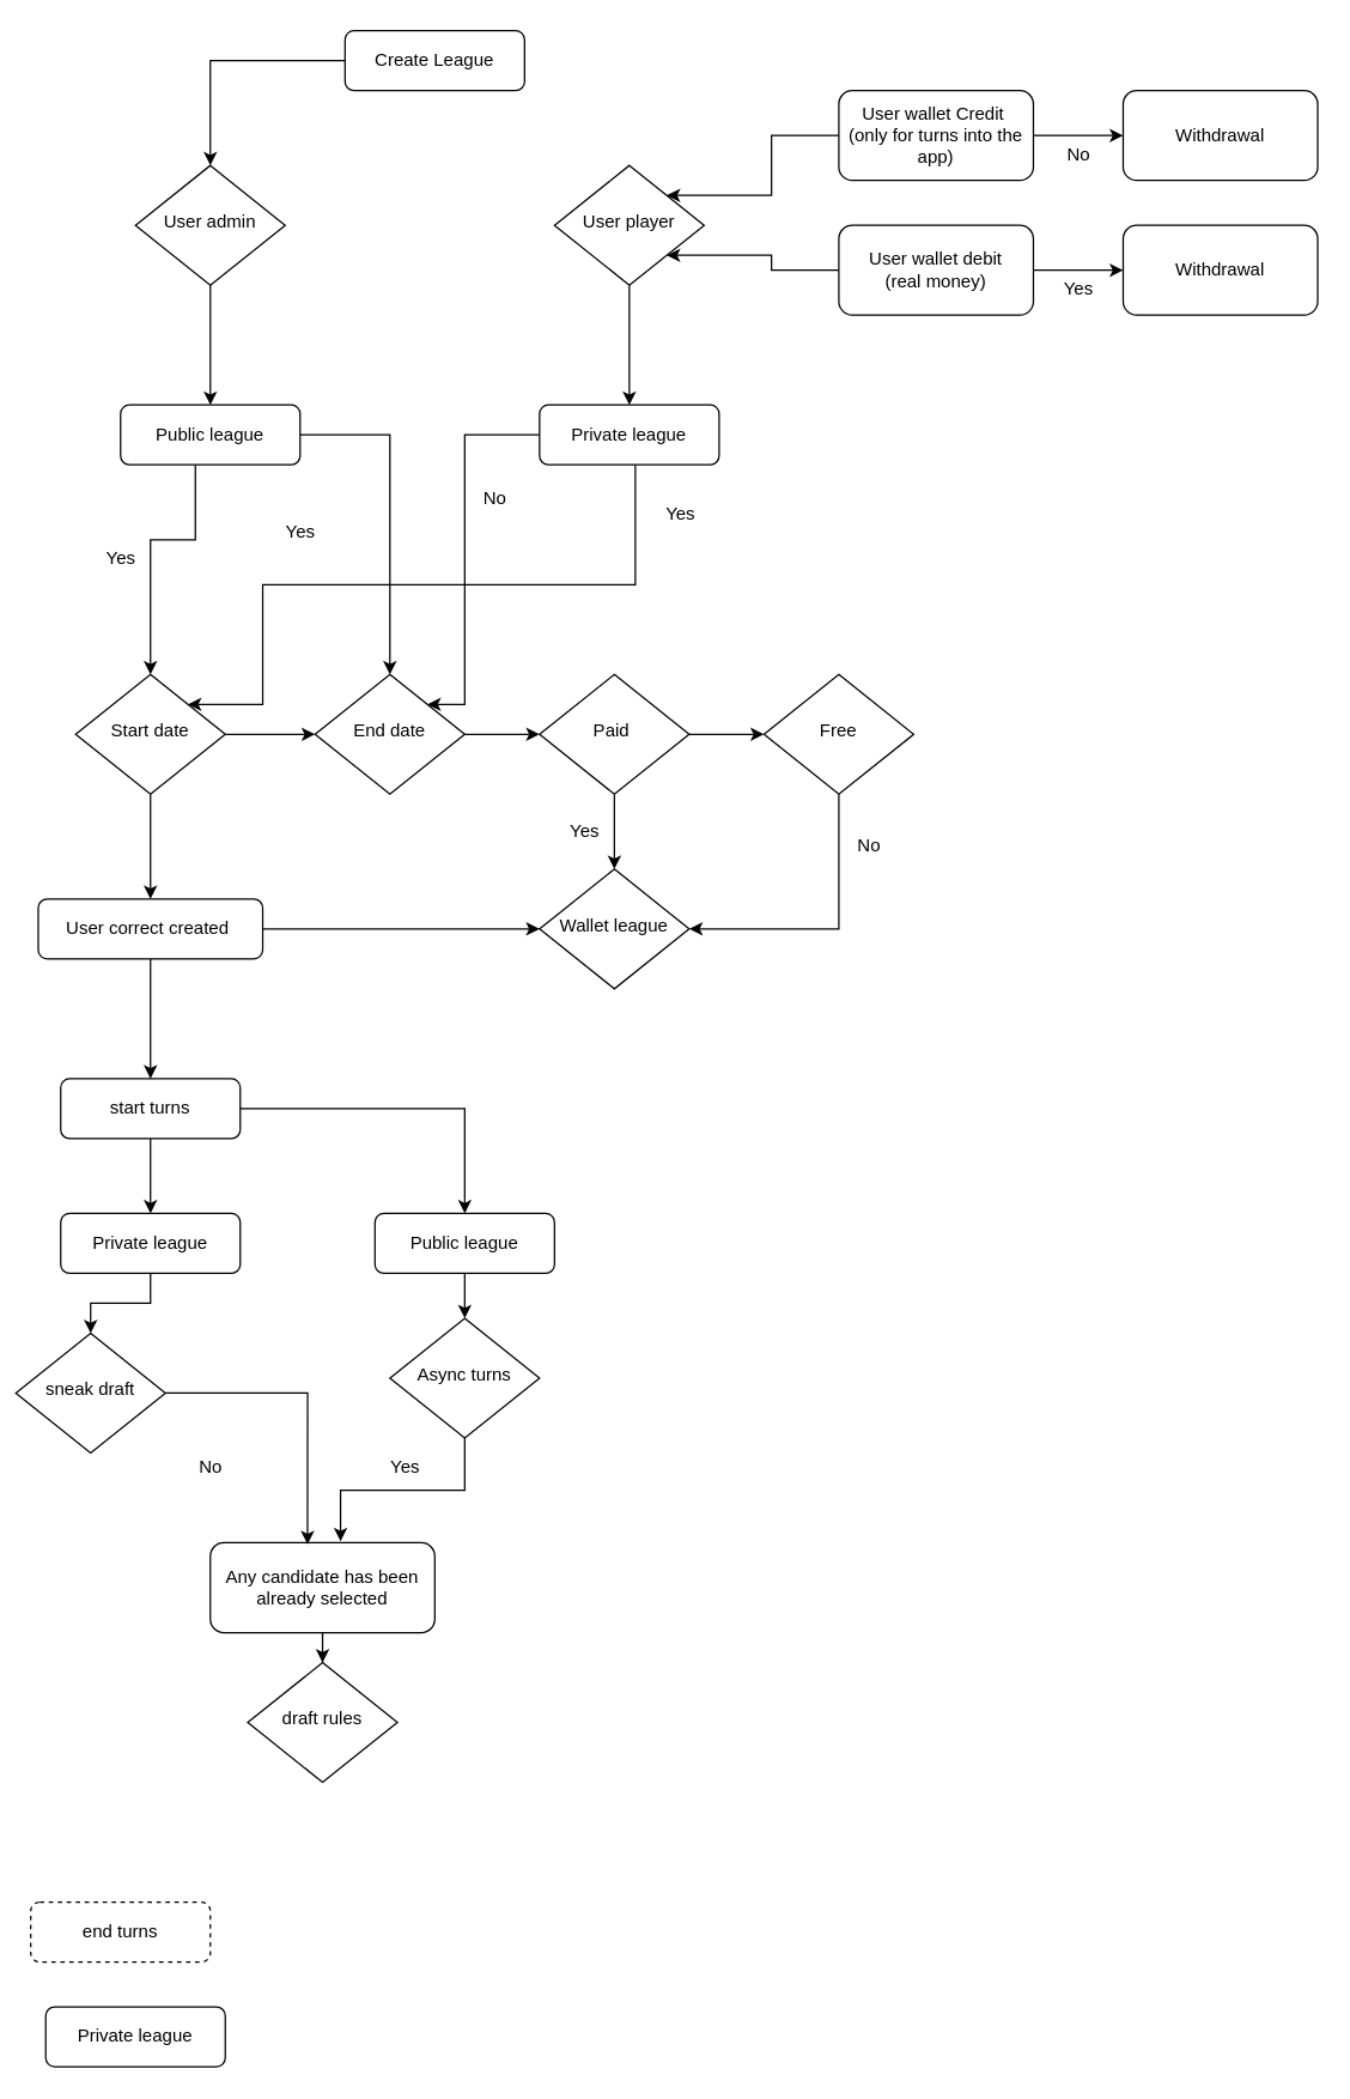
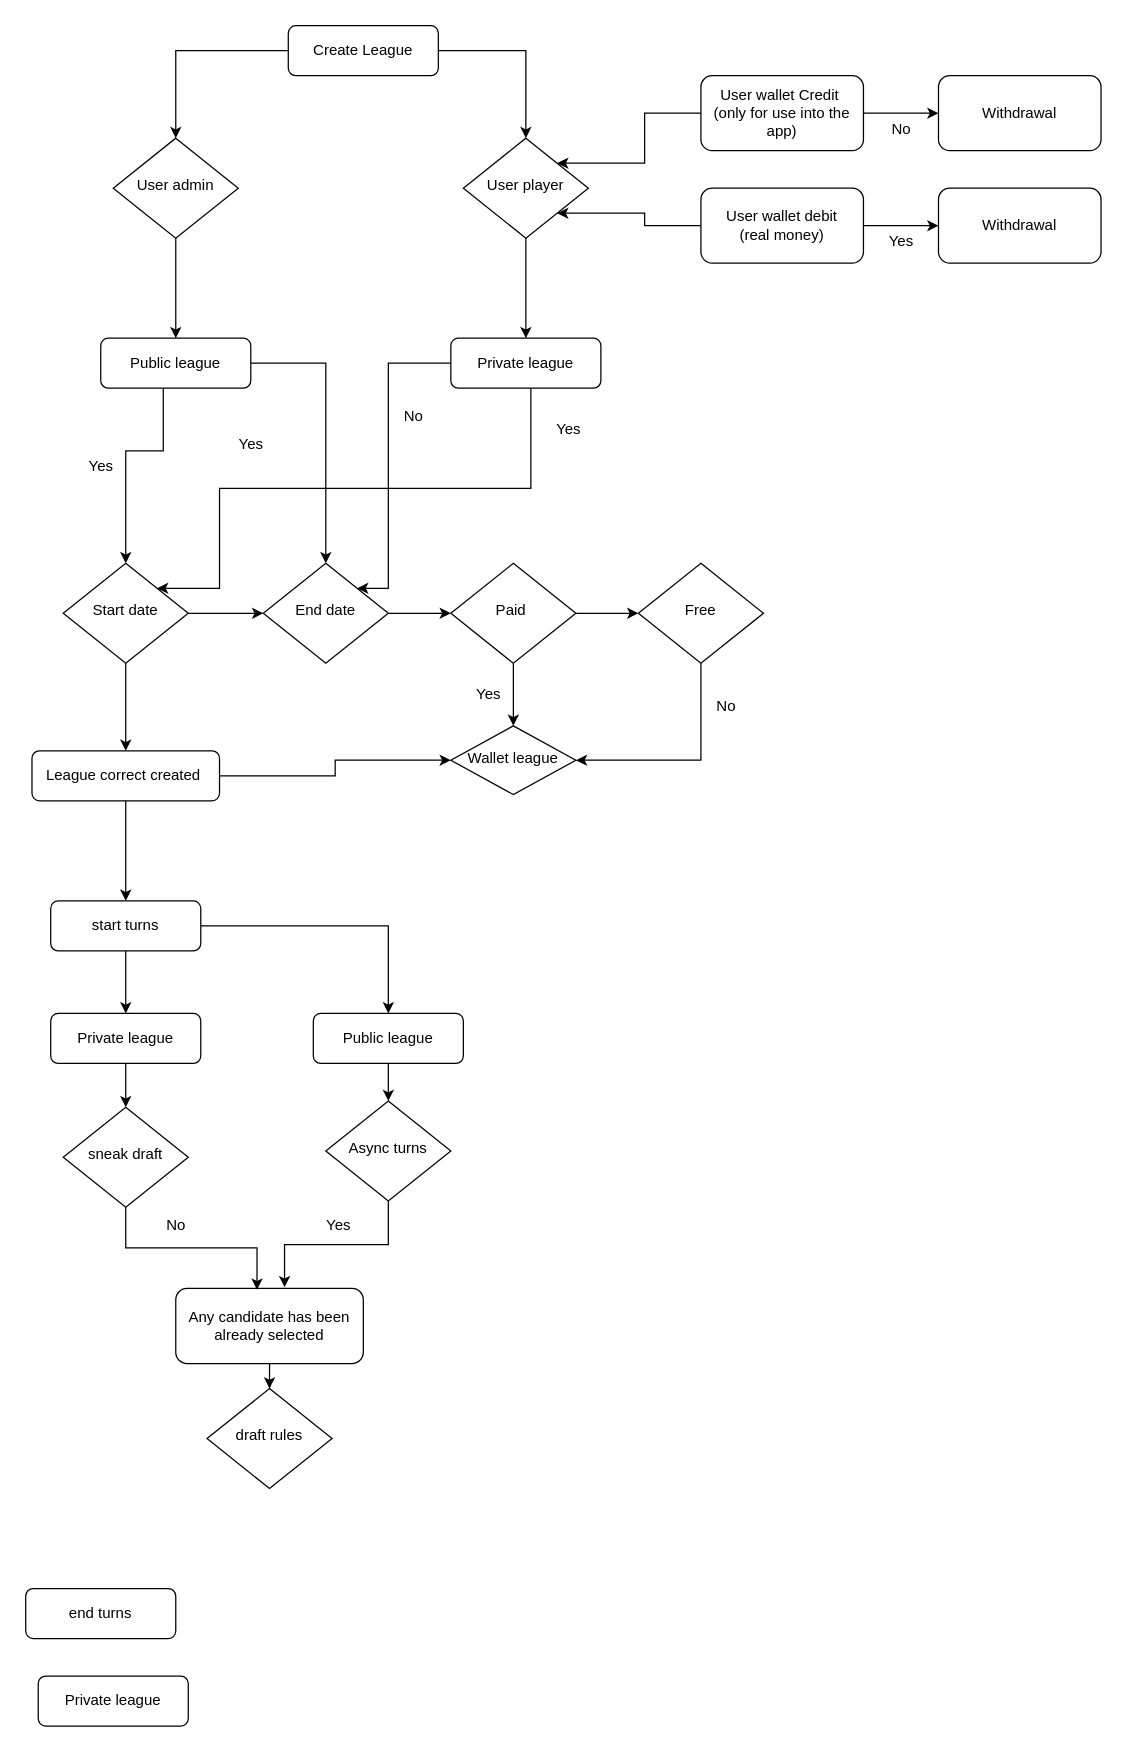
  <mxCell id="0" />
  <mxCell id="1" parent="0" />
  <mxCell id="2" style="edgeStyle=orthogonalEdgeStyle;rounded=0;orthogonalLoop=1;jettySize=auto;html=1;entryX=0.5;entryY=0;entryDx=0;entryDy=0;" parent="1" source="4" target="24" edge="1"><mxGeometry relative="1" as="geometry" /></mxCell>
+ <mxCell id="3" style="edgeStyle=orthogonalEdgeStyle;rounded=0;orthogonalLoop=1;jettySize=auto;html=1;entryX=0.5;entryY=0;entryDx=0;entryDy=0;" parent="1" source="4" target="22" edge="1"><mxGeometry relative="1" as="geometry" /></mxCell>
  <mxCell id="4" value="Create League" style="rounded=1;whiteSpace=wrap;html=1;fontSize=12;glass=0;strokeWidth=1;shadow=0;" parent="1" vertex="1"><mxGeometry x="230" y="20" width="120" height="40" as="geometry" /></mxCell>
  <mxCell id="5" style="edgeStyle=orthogonalEdgeStyle;rounded=0;orthogonalLoop=1;jettySize=auto;html=1;" edge="1" parent="1" source="7" target="15"><mxGeometry relative="1" as="geometry" /></mxCell>
  <mxCell id="6" style="edgeStyle=orthogonalEdgeStyle;rounded=0;orthogonalLoop=1;jettySize=auto;html=1;entryX=0.5;entryY=0;entryDx=0;entryDy=0;" edge="1" parent="1" source="7" target="55"><mxGeometry relative="1" as="geometry" /></mxCell>
  <mxCell id="7" value="Start date" style="rhombus;whiteSpace=wrap;html=1;shadow=0;fontFamily=Helvetica;fontSize=12;align=center;strokeWidth=1;spacing=6;spacingTop=-4;" parent="1" vertex="1"><mxGeometry x="50" y="450" width="100" height="80" as="geometry" /></mxCell>
  <mxCell id="8" style="edgeStyle=orthogonalEdgeStyle;rounded=0;orthogonalLoop=1;jettySize=auto;html=1;entryX=0.5;entryY=0;entryDx=0;entryDy=0;" parent="1" source="10" target="28" edge="1"><mxGeometry relative="1" as="geometry" /></mxCell>
  <mxCell id="9" style="edgeStyle=orthogonalEdgeStyle;rounded=0;orthogonalLoop=1;jettySize=auto;html=1;entryX=0.5;entryY=0;entryDx=0;entryDy=0;" parent="1" source="10" target="30" edge="1"><mxGeometry relative="1" as="geometry" /></mxCell>
  <mxCell id="10" value="start turns" style="rounded=1;whiteSpace=wrap;html=1;fontSize=12;glass=0;strokeWidth=1;shadow=0;" parent="1" vertex="1"><mxGeometry x="40" y="720" width="120" height="40" as="geometry" /></mxCell>
  <mxCell id="11" style="edgeStyle=orthogonalEdgeStyle;rounded=0;orthogonalLoop=1;jettySize=auto;html=1;entryX=0.5;entryY=0;entryDx=0;entryDy=0;" parent="1" source="13" target="7" edge="1"><mxGeometry relative="1" as="geometry"><Array as="points"><mxPoint x="130" y="360" /><mxPoint x="100" y="360" /></Array></mxGeometry></mxCell>
  <mxCell id="12" style="edgeStyle=orthogonalEdgeStyle;rounded=0;orthogonalLoop=1;jettySize=auto;html=1;entryX=0.5;entryY=0;entryDx=0;entryDy=0;" edge="1" parent="1" source="13" target="15"><mxGeometry relative="1" as="geometry" /></mxCell>
  <mxCell id="13" value="Public league" style="rounded=1;whiteSpace=wrap;html=1;fontSize=12;glass=0;strokeWidth=1;shadow=0;" parent="1" vertex="1"><mxGeometry x="80" y="270" width="120" height="40" as="geometry" /></mxCell>
  <mxCell id="14" style="edgeStyle=orthogonalEdgeStyle;rounded=0;orthogonalLoop=1;jettySize=auto;html=1;" edge="1" parent="1" source="15" target="43"><mxGeometry relative="1" as="geometry" /></mxCell>
  <mxCell id="15" value="End date" style="rhombus;whiteSpace=wrap;html=1;shadow=0;fontFamily=Helvetica;fontSize=12;align=center;strokeWidth=1;spacing=6;spacingTop=-4;" parent="1" vertex="1"><mxGeometry x="210" y="450" width="100" height="80" as="geometry" /></mxCell>
  <mxCell id="16" value="Yes" style="text;html=1;align=center;verticalAlign=middle;resizable=0;points=[];autosize=1;strokeColor=none;fillColor=none;" parent="1" vertex="1"><mxGeometry x="180" y="340" width="40" height="30" as="geometry" /></mxCell>
  <mxCell id="17" value="Yes" style="text;html=1;align=center;verticalAlign=middle;resizable=0;points=[];autosize=1;strokeColor=none;fillColor=none;" parent="1" vertex="1"><mxGeometry x="60" y="358" width="40" height="30" as="geometry" /></mxCell>
  <mxCell id="18" style="edgeStyle=orthogonalEdgeStyle;rounded=0;orthogonalLoop=1;jettySize=auto;html=1;entryX=1;entryY=0;entryDx=0;entryDy=0;" parent="1" target="7" edge="1"><mxGeometry relative="1" as="geometry"><Array as="points"><mxPoint x="424" y="390" /><mxPoint x="175" y="390" /><mxPoint x="175" y="470" /></Array><mxPoint x="424" y="310" as="sourcePoint" /><mxPoint x="175" y="470" as="targetPoint" /></mxGeometry></mxCell>
  <mxCell id="19" style="edgeStyle=orthogonalEdgeStyle;rounded=0;orthogonalLoop=1;jettySize=auto;html=1;entryX=1;entryY=0;entryDx=0;entryDy=0;" edge="1" parent="1" source="20" target="15"><mxGeometry relative="1" as="geometry"><Array as="points"><mxPoint x="310" y="290" /><mxPoint x="310" y="470" /></Array></mxGeometry></mxCell>
  <mxCell id="20" value="Private league" style="rounded=1;whiteSpace=wrap;html=1;fontSize=12;glass=0;strokeWidth=1;shadow=0;" parent="1" vertex="1"><mxGeometry x="360" y="270" width="120" height="40" as="geometry" /></mxCell>
  <mxCell id="21" style="edgeStyle=orthogonalEdgeStyle;rounded=0;orthogonalLoop=1;jettySize=auto;html=1;entryX=0.5;entryY=0;entryDx=0;entryDy=0;" parent="1" source="22" target="20" edge="1"><mxGeometry relative="1" as="geometry" /></mxCell>
  <mxCell id="22" value="User player" style="rhombus;whiteSpace=wrap;html=1;shadow=0;fontFamily=Helvetica;fontSize=12;align=center;strokeWidth=1;spacing=6;spacingTop=-4;" parent="1" vertex="1"><mxGeometry x="370" y="110" width="100" height="80" as="geometry" /></mxCell>
  <mxCell id="23" style="edgeStyle=orthogonalEdgeStyle;rounded=0;orthogonalLoop=1;jettySize=auto;html=1;entryX=0.5;entryY=0;entryDx=0;entryDy=0;" parent="1" source="24" target="13" edge="1"><mxGeometry relative="1" as="geometry" /></mxCell>
  <mxCell id="24" value="User admin" style="rhombus;whiteSpace=wrap;html=1;shadow=0;fontFamily=Helvetica;fontSize=12;align=center;strokeWidth=1;spacing=6;spacingTop=-4;" parent="1" vertex="1"><mxGeometry x="90" y="110" width="100" height="80" as="geometry" /></mxCell>
  <mxCell id="25" value="Yes" style="text;html=1;align=center;verticalAlign=middle;resizable=0;points=[];autosize=1;strokeColor=none;fillColor=none;" parent="1" vertex="1"><mxGeometry x="434" y="328" width="40" height="30" as="geometry" /></mxCell>
  <mxCell id="26" value="No" style="text;html=1;align=center;verticalAlign=middle;resizable=0;points=[];autosize=1;strokeColor=none;fillColor=none;" parent="1" vertex="1"><mxGeometry x="310" y="318" width="40" height="30" as="geometry" /></mxCell>
  <mxCell id="27" style="edgeStyle=orthogonalEdgeStyle;rounded=0;orthogonalLoop=1;jettySize=auto;html=1;" parent="1" source="28" target="33" edge="1"><mxGeometry relative="1" as="geometry" /></mxCell>
  <mxCell id="28" value="Private league" style="rounded=1;whiteSpace=wrap;html=1;fontSize=12;glass=0;strokeWidth=1;shadow=0;" parent="1" vertex="1"><mxGeometry x="40" y="810" width="120" height="40" as="geometry" /></mxCell>
  <mxCell id="29" style="edgeStyle=orthogonalEdgeStyle;rounded=0;orthogonalLoop=1;jettySize=auto;html=1;" parent="1" source="30" target="34" edge="1"><mxGeometry relative="1" as="geometry" /></mxCell>
  <mxCell id="30" value="Public league" style="rounded=1;whiteSpace=wrap;html=1;fontSize=12;glass=0;strokeWidth=1;shadow=0;" parent="1" vertex="1"><mxGeometry x="250" y="810" width="120" height="40" as="geometry" /></mxCell>
  <mxCell id="31" value="draft rules" style="rhombus;whiteSpace=wrap;html=1;shadow=0;fontFamily=Helvetica;fontSize=12;align=center;strokeWidth=1;spacing=6;spacingTop=-4;" parent="1" vertex="1"><mxGeometry x="165" y="1110" width="100" height="80" as="geometry" /></mxCell>
  <mxCell id="32" value="Yes" style="text;html=1;align=center;verticalAlign=middle;resizable=0;points=[];autosize=1;strokeColor=none;fillColor=none;" parent="1" vertex="1"><mxGeometry x="250" y="965" width="40" height="30" as="geometry" /></mxCell>
- <mxCell id="33" value="sneak draft" style="rhombus;whiteSpace=wrap;html=1;shadow=0;fontFamily=Helvetica;fontSize=12;align=center;strokeWidth=1;spacing=6;spacingTop=-4;" parent="1" vertex="1"><mxGeometry x="10" y="890" width="100" height="80" as="geometry" /></mxCell>
+ <mxCell id="33" value="sneak draft" style="rhombus;whiteSpace=wrap;html=1;shadow=0;fontFamily=Helvetica;fontSize=12;align=center;strokeWidth=1;spacing=6;spacingTop=-4;" parent="1" vertex="1"><mxGeometry x="50" y="885" width="100" height="80" as="geometry" /></mxCell>
  <mxCell id="34" value="Async turns" style="rhombus;whiteSpace=wrap;html=1;shadow=0;fontFamily=Helvetica;fontSize=12;align=center;strokeWidth=1;spacing=6;spacingTop=-4;" parent="1" vertex="1"><mxGeometry x="260" y="880" width="100" height="80" as="geometry" /></mxCell>
  <mxCell id="35" style="edgeStyle=orthogonalEdgeStyle;rounded=0;orthogonalLoop=1;jettySize=auto;html=1;" parent="1" source="36" target="31" edge="1"><mxGeometry relative="1" as="geometry" /></mxCell>
  <mxCell id="36" value="Any candidate has been already selected" style="rounded=1;whiteSpace=wrap;html=1;fontSize=12;glass=0;strokeWidth=1;shadow=0;" parent="1" vertex="1"><mxGeometry x="140" y="1030" width="150" height="60" as="geometry" /></mxCell>
  <mxCell id="37" value="No" style="text;html=1;align=center;verticalAlign=middle;resizable=0;points=[];autosize=1;strokeColor=none;fillColor=none;" parent="1" vertex="1"><mxGeometry x="120" y="965" width="40" height="30" as="geometry" /></mxCell>
- <mxCell id="38" value="end turns" style="rounded=1;whiteSpace=wrap;html=1;fontSize=12;glass=0;strokeWidth=1;shadow=0;dashed=1;" parent="1" vertex="1"><mxGeometry y="1270" width="120" height="40" as="geometry" x="20" /></mxCell>
+ <mxCell id="38" value="end turns" style="rounded=1;whiteSpace=wrap;html=1;fontSize=12;glass=0;strokeWidth=1;shadow=0;" parent="1" vertex="1"><mxGeometry y="1270" width="120" height="40" as="geometry" x="20" /></mxCell>
  <mxCell id="39" style="edgeStyle=orthogonalEdgeStyle;rounded=0;orthogonalLoop=1;jettySize=auto;html=1;entryX=0.433;entryY=0.017;entryDx=0;entryDy=0;entryPerimeter=0;" parent="1" source="33" target="36" edge="1"><mxGeometry relative="1" as="geometry" /></mxCell>
  <mxCell id="40" value="Private league" style="rounded=1;whiteSpace=wrap;html=1;fontSize=12;glass=0;strokeWidth=1;shadow=0;" parent="1" vertex="1"><mxGeometry x="30" y="1340" width="120" height="40" as="geometry" /></mxCell>
  <mxCell id="41" style="edgeStyle=orthogonalEdgeStyle;rounded=0;orthogonalLoop=1;jettySize=auto;html=1;" edge="1" parent="1" source="43" target="45"><mxGeometry relative="1" as="geometry" /></mxCell>
  <mxCell id="42" style="edgeStyle=orthogonalEdgeStyle;rounded=0;orthogonalLoop=1;jettySize=auto;html=1;" edge="1" parent="1" source="43" target="56"><mxGeometry relative="1" as="geometry" /></mxCell>
  <mxCell id="43" value="Paid&amp;nbsp;" style="rhombus;whiteSpace=wrap;html=1;shadow=0;fontFamily=Helvetica;fontSize=12;align=center;strokeWidth=1;spacing=6;spacingTop=-4;" vertex="1" parent="1"><mxGeometry x="360" y="450" width="100" height="80" as="geometry" /></mxCell>
  <mxCell id="44" style="edgeStyle=orthogonalEdgeStyle;rounded=0;orthogonalLoop=1;jettySize=auto;html=1;entryX=1;entryY=0.5;entryDx=0;entryDy=0;exitX=0.5;exitY=1;exitDx=0;exitDy=0;" edge="1" parent="1" source="45" target="56"><mxGeometry relative="1" as="geometry" /></mxCell>
  <mxCell id="45" value="Free" style="rhombus;whiteSpace=wrap;html=1;shadow=0;fontFamily=Helvetica;fontSize=12;align=center;strokeWidth=1;spacing=6;spacingTop=-4;" vertex="1" parent="1"><mxGeometry x="510" y="450" width="100" height="80" as="geometry" /></mxCell>
  <mxCell id="46" style="edgeStyle=orthogonalEdgeStyle;rounded=0;orthogonalLoop=1;jettySize=auto;html=1;entryX=0.58;entryY=-0.017;entryDx=0;entryDy=0;entryPerimeter=0;" edge="1" parent="1" source="34" target="36"><mxGeometry relative="1" as="geometry" /></mxCell>
  <mxCell id="47" style="edgeStyle=orthogonalEdgeStyle;rounded=0;orthogonalLoop=1;jettySize=auto;html=1;entryX=1;entryY=0;entryDx=0;entryDy=0;" edge="1" parent="1" source="49" target="22"><mxGeometry relative="1" as="geometry" /></mxCell>
  <mxCell id="48" style="edgeStyle=orthogonalEdgeStyle;rounded=0;orthogonalLoop=1;jettySize=auto;html=1;entryX=0;entryY=0.5;entryDx=0;entryDy=0;" edge="1" parent="1" source="49" target="59"><mxGeometry relative="1" as="geometry" /></mxCell>
- <mxCell id="49" value="User wallet Credit&amp;nbsp;&lt;br style=&quot;border-color: var(--border-color);&quot;&gt;(only for turns into the app)" style="rounded=1;whiteSpace=wrap;html=1;fontSize=12;glass=0;strokeWidth=1;shadow=0;" vertex="1" parent="1"><mxGeometry x="560" y="60" width="130" height="60" as="geometry" /></mxCell>
+ <mxCell id="49" value="User wallet Credit&amp;nbsp;&lt;br style=&quot;border-color: var(--border-color);&quot;&gt;(only for use into the app)" style="rounded=1;whiteSpace=wrap;html=1;fontSize=12;glass=0;strokeWidth=1;shadow=0;" vertex="1" parent="1"><mxGeometry x="560" y="60" width="130" height="60" as="geometry" /></mxCell>
  <mxCell id="50" style="edgeStyle=orthogonalEdgeStyle;rounded=0;orthogonalLoop=1;jettySize=auto;html=1;entryX=1;entryY=1;entryDx=0;entryDy=0;" edge="1" parent="1" source="52" target="22"><mxGeometry relative="1" as="geometry" /></mxCell>
  <mxCell id="51" style="edgeStyle=orthogonalEdgeStyle;rounded=0;orthogonalLoop=1;jettySize=auto;html=1;" edge="1" parent="1" source="52" target="60"><mxGeometry relative="1" as="geometry" /></mxCell>
  <mxCell id="52" value="User wallet debit&lt;br&gt;(real money)" style="rounded=1;whiteSpace=wrap;html=1;fontSize=12;glass=0;strokeWidth=1;shadow=0;" vertex="1" parent="1"><mxGeometry x="560" y="150" width="130" height="60" as="geometry" /></mxCell>
  <mxCell id="53" style="edgeStyle=orthogonalEdgeStyle;rounded=0;orthogonalLoop=1;jettySize=auto;html=1;entryX=0.5;entryY=0;entryDx=0;entryDy=0;" edge="1" parent="1" source="55" target="10"><mxGeometry relative="1" as="geometry" /></mxCell>
  <mxCell id="54" style="edgeStyle=orthogonalEdgeStyle;rounded=0;orthogonalLoop=1;jettySize=auto;html=1;" edge="1" parent="1" source="55" target="56"><mxGeometry relative="1" as="geometry" /></mxCell>
- <mxCell id="55" value="User correct created&amp;nbsp;" style="rounded=1;whiteSpace=wrap;html=1;fontSize=12;glass=0;strokeWidth=1;shadow=0;" vertex="1" parent="1"><mxGeometry x="25" y="600" width="150" height="40" as="geometry" /></mxCell>
- <mxCell id="56" value="Wallet league" style="rhombus;whiteSpace=wrap;html=1;shadow=0;fontFamily=Helvetica;fontSize=12;align=center;strokeWidth=1;spacing=6;spacingTop=-4;" vertex="1" parent="1"><mxGeometry x="360" y="580" width="100" height="80" as="geometry" /></mxCell>
+ <mxCell id="55" value="League correct created&amp;nbsp;" style="rounded=1;whiteSpace=wrap;html=1;fontSize=12;glass=0;strokeWidth=1;shadow=0;" vertex="1" parent="1"><mxGeometry x="25" y="600" width="150" height="40" as="geometry" /></mxCell>
+ <mxCell id="56" value="Wallet league" style="rhombus;whiteSpace=wrap;html=1;shadow=0;fontFamily=Helvetica;fontSize=12;align=center;strokeWidth=1;spacing=6;spacingTop=-4;" vertex="1" parent="1"><mxGeometry x="360" y="580" width="100" height="55" as="geometry" /></mxCell>
  <mxCell id="57" value="Yes" style="text;html=1;align=center;verticalAlign=middle;resizable=0;points=[];autosize=1;strokeColor=none;fillColor=none;" vertex="1" parent="1"><mxGeometry x="370" y="540" width="40" height="30" as="geometry" /></mxCell>
  <mxCell id="58" value="No" style="text;html=1;align=center;verticalAlign=middle;resizable=0;points=[];autosize=1;strokeColor=none;fillColor=none;" vertex="1" parent="1"><mxGeometry x="560" y="550" width="40" height="30" as="geometry" /></mxCell>
  <mxCell id="59" value="Withdrawal" style="rounded=1;whiteSpace=wrap;html=1;fontSize=12;glass=0;strokeWidth=1;shadow=0;" vertex="1" parent="1"><mxGeometry x="750" y="60" width="130" height="60" as="geometry" /></mxCell>
  <mxCell id="60" value="Withdrawal" style="rounded=1;whiteSpace=wrap;html=1;fontSize=12;glass=0;strokeWidth=1;shadow=0;" vertex="1" parent="1"><mxGeometry x="750" y="150" width="130" height="60" as="geometry" /></mxCell>
  <mxCell id="61" value="Yes" style="text;html=1;align=center;verticalAlign=middle;resizable=0;points=[];autosize=1;strokeColor=none;fillColor=none;" vertex="1" parent="1"><mxGeometry x="700" y="178" width="40" height="30" as="geometry" /></mxCell>
  <mxCell id="62" value="No" style="text;html=1;align=center;verticalAlign=middle;resizable=0;points=[];autosize=1;strokeColor=none;fillColor=none;" vertex="1" parent="1"><mxGeometry x="700" y="88" width="40" height="30" as="geometry" /></mxCell>
